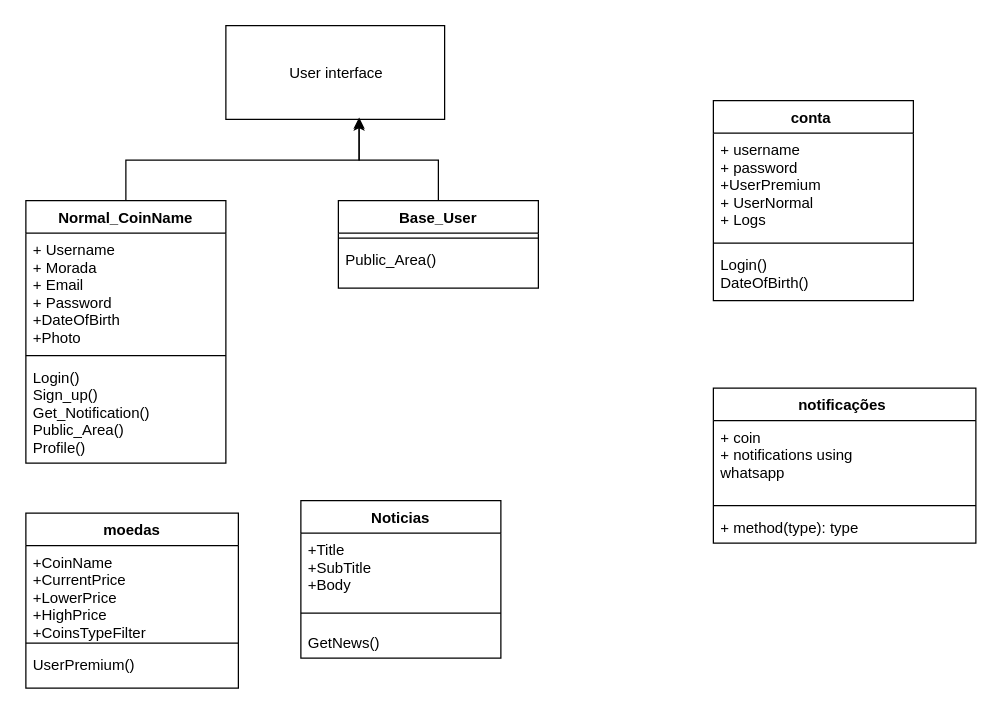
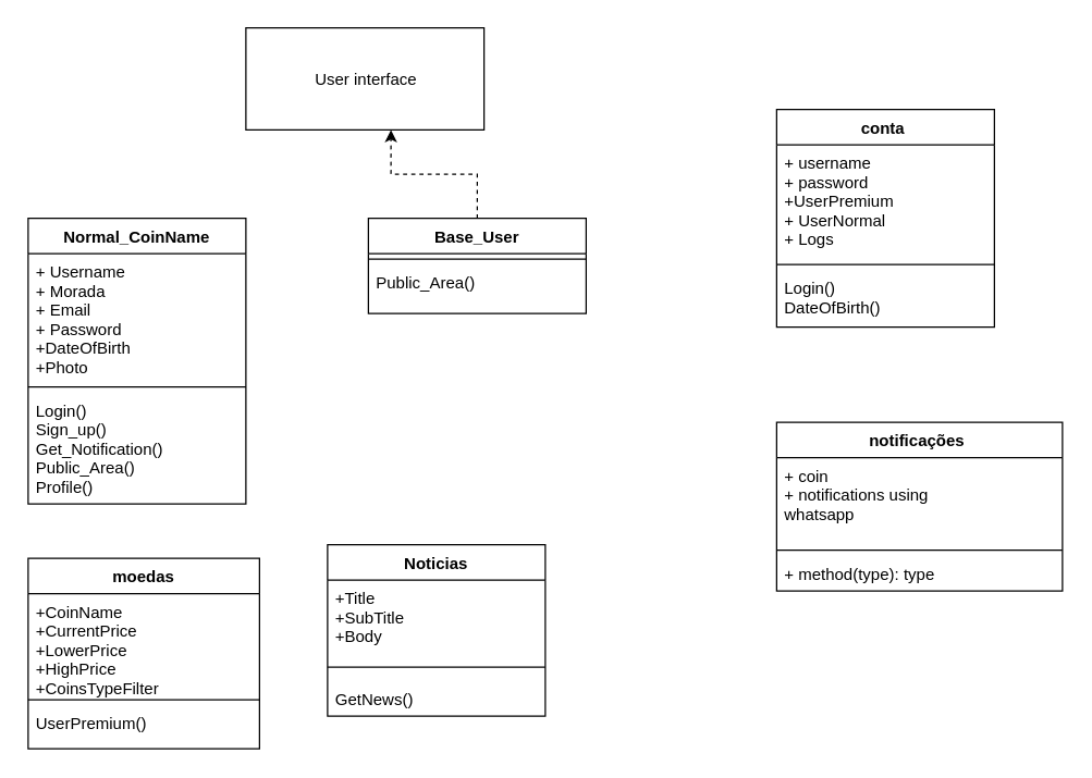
  <mxCell id="0" />
  <mxCell id="1" parent="0" />
  <mxCell id="2" value="User interface" style="html=1;" parent="1" vertex="1"><mxGeometry x="180" y="20" width="175" height="75" as="geometry" /></mxCell>
- <mxCell id="3" style="edgeStyle=orthogonalEdgeStyle;rounded=0;orthogonalLoop=1;jettySize=auto;html=1;exitX=0.5;exitY=0;exitDx=0;exitDy=0;entryX=0.609;entryY=0.98;entryDx=0;entryDy=0;entryPerimeter=0;" parent="1" source="4" target="2" edge="1"><mxGeometry relative="1" as="geometry" /></mxCell>
  <mxCell id="4" value="Normal_CoinName" style="swimlane;fontStyle=1;align=center;verticalAlign=top;childLayout=stackLayout;horizontal=1;startSize=26;horizontalStack=0;resizeParent=1;resizeParentMax=0;resizeLast=0;collapsible=1;marginBottom=0;" parent="1" vertex="1"><mxGeometry x="20" y="160" width="160" height="210" as="geometry" /></mxCell>
  <mxCell id="5" value="+ Username&#10;+ Morada&#10;+ Email&#10;+ Password&#10;+DateOfBirth&#10;+Photo" style="text;strokeColor=none;fillColor=none;align=left;verticalAlign=top;spacingLeft=4;spacingRight=4;overflow=hidden;rotatable=0;points=[[0,0.5],[1,0.5]];portConstraint=eastwest;" parent="4" vertex="1"><mxGeometry y="26" width="160" height="94" as="geometry" /></mxCell>
  <mxCell id="6" value="" style="line;strokeWidth=1;fillColor=none;align=left;verticalAlign=middle;spacingTop=-1;spacingLeft=3;spacingRight=3;rotatable=0;labelPosition=right;points=[];portConstraint=eastwest;strokeColor=inherit;" parent="4" vertex="1"><mxGeometry y="120" width="160" height="8" as="geometry" /></mxCell>
  <mxCell id="7" value="Login()&#10;Sign_up()&#10;Get_Notification()&#10;Public_Area()&#10;Profile()&#10;" style="text;strokeColor=none;fillColor=none;align=left;verticalAlign=top;spacingLeft=4;spacingRight=4;overflow=hidden;rotatable=0;points=[[0,0.5],[1,0.5]];portConstraint=eastwest;" parent="4" vertex="1"><mxGeometry y="128" width="160" height="82" as="geometry" /></mxCell>
- <mxCell id="8" style="edgeStyle=orthogonalEdgeStyle;rounded=0;orthogonalLoop=1;jettySize=auto;html=1;entryX=0.609;entryY=1;entryDx=0;entryDy=0;entryPerimeter=0;" parent="1" source="25" target="2" edge="1"><mxGeometry relative="1" as="geometry"><mxPoint x="410" y="110" as="sourcePoint" /></mxGeometry></mxCell>
+ <mxCell id="8" style="edgeStyle=orthogonalEdgeStyle;rounded=0;orthogonalLoop=1;jettySize=auto;html=1;entryX=0.609;entryY=1;entryDx=0;entryDy=0;entryPerimeter=0;dashed=1;" parent="1" source="25" target="2" edge="1"><mxGeometry relative="1" as="geometry"><mxPoint x="410" y="110" as="sourcePoint" /></mxGeometry></mxCell>
  <mxCell id="9" value="moedas" style="swimlane;fontStyle=1;align=center;verticalAlign=top;childLayout=stackLayout;horizontal=1;startSize=26;horizontalStack=0;resizeParent=1;resizeParentMax=0;resizeLast=0;collapsible=1;marginBottom=0;" parent="1" vertex="1"><mxGeometry x="20" y="410" width="170" height="140" as="geometry" /></mxCell>
  <mxCell id="10" value="+CoinName&#10;+CurrentPrice&#10;+LowerPrice&#10;+HighPrice&#10;+CoinsTypeFilter&#10;&#10;" style="text;strokeColor=none;fillColor=none;align=left;verticalAlign=top;spacingLeft=4;spacingRight=4;overflow=hidden;rotatable=0;points=[[0,0.5],[1,0.5]];portConstraint=eastwest;" parent="9" vertex="1"><mxGeometry y="26" width="170" height="74" as="geometry" /></mxCell>
  <mxCell id="11" value="" style="line;strokeWidth=1;fillColor=none;align=left;verticalAlign=middle;spacingTop=-1;spacingLeft=3;spacingRight=3;rotatable=0;labelPosition=right;points=[];portConstraint=eastwest;strokeColor=inherit;" parent="9" vertex="1"><mxGeometry y="100" width="170" height="8" as="geometry" /></mxCell>
  <mxCell id="12" value="UserPremium()" style="text;strokeColor=none;fillColor=none;align=left;verticalAlign=top;spacingLeft=4;spacingRight=4;overflow=hidden;rotatable=0;points=[[0,0.5],[1,0.5]];portConstraint=eastwest;" parent="9" vertex="1"><mxGeometry y="108" width="170" height="32" as="geometry" /></mxCell>
  <mxCell id="13" value="conta " style="swimlane;fontStyle=1;align=center;verticalAlign=top;childLayout=stackLayout;horizontal=1;startSize=26;horizontalStack=0;resizeParent=1;resizeParentMax=0;resizeLast=0;collapsible=1;marginBottom=0;" parent="1" vertex="1"><mxGeometry x="570" y="80" width="160" height="160" as="geometry"><mxRectangle x="560" y="160" width="80" height="30" as="alternateBounds" /></mxGeometry></mxCell>
  <mxCell id="14" value="+ username &#10;+ password&#10;+UserPremium &#10;+ UserNormal&#10;+ Logs" style="text;strokeColor=none;fillColor=none;align=left;verticalAlign=top;spacingLeft=4;spacingRight=4;overflow=hidden;rotatable=0;points=[[0,0.5],[1,0.5]];portConstraint=eastwest;" parent="13" vertex="1"><mxGeometry y="26" width="160" height="84" as="geometry" /></mxCell>
  <mxCell id="15" value="" style="line;strokeWidth=1;fillColor=none;align=left;verticalAlign=middle;spacingTop=-1;spacingLeft=3;spacingRight=3;rotatable=0;labelPosition=right;points=[];portConstraint=eastwest;strokeColor=inherit;" parent="13" vertex="1"><mxGeometry y="110" width="160" height="8" as="geometry" /></mxCell>
  <mxCell id="16" value="Login() &#10;DateOfBirth()" style="text;strokeColor=none;fillColor=none;align=left;verticalAlign=top;spacingLeft=4;spacingRight=4;overflow=hidden;rotatable=0;points=[[0,0.5],[1,0.5]];portConstraint=eastwest;" parent="13" vertex="1"><mxGeometry y="118" width="160" height="42" as="geometry" /></mxCell>
  <mxCell id="17" value="notificações " style="swimlane;fontStyle=1;align=center;verticalAlign=top;childLayout=stackLayout;horizontal=1;startSize=26;horizontalStack=0;resizeParent=1;resizeParentMax=0;resizeLast=0;collapsible=1;marginBottom=0;" parent="1" vertex="1"><mxGeometry x="570" y="310" width="210" height="124" as="geometry" /></mxCell>
  <mxCell id="18" value="+ coin &#10;+ notifications using &#10;whatsapp &#10;" style="text;strokeColor=none;fillColor=none;align=left;verticalAlign=top;spacingLeft=4;spacingRight=4;overflow=hidden;rotatable=0;points=[[0,0.5],[1,0.5]];portConstraint=eastwest;" parent="17" vertex="1"><mxGeometry y="26" width="210" height="64" as="geometry" /></mxCell>
  <mxCell id="19" value="" style="line;strokeWidth=1;fillColor=none;align=left;verticalAlign=middle;spacingTop=-1;spacingLeft=3;spacingRight=3;rotatable=0;labelPosition=right;points=[];portConstraint=eastwest;strokeColor=inherit;" parent="17" vertex="1"><mxGeometry y="90" width="210" height="8" as="geometry" /></mxCell>
  <mxCell id="20" value="+ method(type): type" style="text;strokeColor=none;fillColor=none;align=left;verticalAlign=top;spacingLeft=4;spacingRight=4;overflow=hidden;rotatable=0;points=[[0,0.5],[1,0.5]];portConstraint=eastwest;" parent="17" vertex="1"><mxGeometry y="98" width="210" height="26" as="geometry" /></mxCell>
  <mxCell id="21" value="Noticias" style="swimlane;fontStyle=1;align=center;verticalAlign=top;childLayout=stackLayout;horizontal=1;startSize=26;horizontalStack=0;resizeParent=1;resizeParentMax=0;resizeLast=0;collapsible=1;marginBottom=0;" parent="1" vertex="1"><mxGeometry x="240" y="400" width="160" height="126" as="geometry" /></mxCell>
  <mxCell id="22" value="+Title&#10;+SubTitle&#10;+Body&#10;" style="text;strokeColor=none;fillColor=none;align=left;verticalAlign=top;spacingLeft=4;spacingRight=4;overflow=hidden;rotatable=0;points=[[0,0.5],[1,0.5]];portConstraint=eastwest;" parent="21" vertex="1"><mxGeometry y="26" width="160" height="54" as="geometry" /></mxCell>
  <mxCell id="23" value="" style="line;strokeWidth=1;fillColor=none;align=left;verticalAlign=middle;spacingTop=-1;spacingLeft=3;spacingRight=3;rotatable=0;labelPosition=right;points=[];portConstraint=eastwest;strokeColor=inherit;" parent="21" vertex="1"><mxGeometry y="80" width="160" height="20" as="geometry" /></mxCell>
  <mxCell id="24" value="GetNews()" style="text;strokeColor=none;fillColor=none;align=left;verticalAlign=top;spacingLeft=4;spacingRight=4;overflow=hidden;rotatable=0;points=[[0,0.5],[1,0.5]];portConstraint=eastwest;" parent="21" vertex="1"><mxGeometry y="100" width="160" height="26" as="geometry" /></mxCell>
  <mxCell id="25" value="Base_User" style="swimlane;fontStyle=1;align=center;verticalAlign=top;childLayout=stackLayout;horizontal=1;startSize=26;horizontalStack=0;resizeParent=1;resizeParentMax=0;resizeLast=0;collapsible=1;marginBottom=0;" vertex="1" parent="1"><mxGeometry x="270" y="160" width="160" height="70" as="geometry" /></mxCell>
  <mxCell id="26" value="" style="line;strokeWidth=1;fillColor=none;align=left;verticalAlign=middle;spacingTop=-1;spacingLeft=3;spacingRight=3;rotatable=0;labelPosition=right;points=[];portConstraint=eastwest;strokeColor=inherit;" vertex="1" parent="25"><mxGeometry y="26" width="160" height="8" as="geometry" /></mxCell>
  <mxCell id="27" value="Public_Area()" style="text;strokeColor=none;fillColor=none;align=left;verticalAlign=top;spacingLeft=4;spacingRight=4;overflow=hidden;rotatable=0;points=[[0,0.5],[1,0.5]];portConstraint=eastwest;" vertex="1" parent="25"><mxGeometry y="34" width="160" height="36" as="geometry" /></mxCell>
